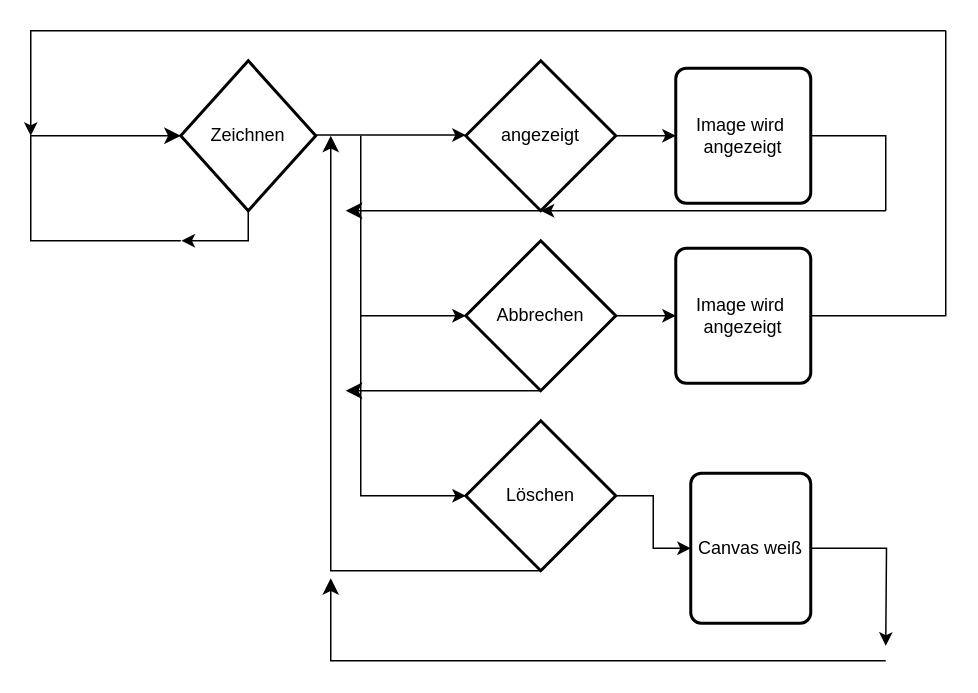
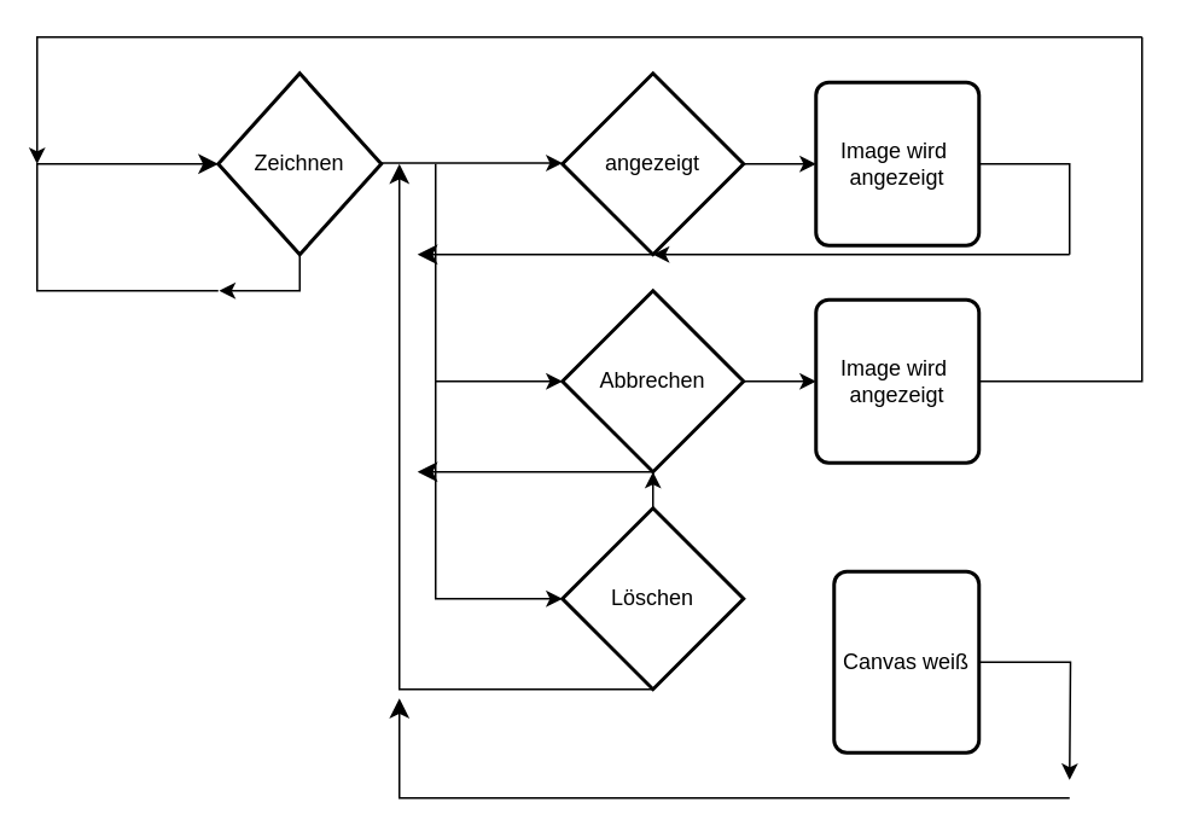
  <mxCell id="0" />
  <mxCell id="1" parent="0" />
  <mxCell id="2" style="edgeStyle=orthogonalEdgeStyle;rounded=0;orthogonalLoop=1;jettySize=auto;html=1;" edge="1" parent="1" source="3"><mxGeometry relative="1" as="geometry"><mxPoint x="120" y="160" as="targetPoint" /></mxGeometry></mxCell>
  <mxCell id="3" value="Zeichnen" style="strokeWidth=2;html=1;shape=mxgraph.flowchart.decision;whiteSpace=wrap;" vertex="1" parent="1"><mxGeometry x="120" y="40" width="90" height="100" as="geometry" /></mxCell>
  <mxCell id="4" value="" style="edgeStyle=none;orthogonalLoop=1;jettySize=auto;html=1;rounded=0;" edge="1" parent="1"><mxGeometry width="100" relative="1" as="geometry"><mxPoint x="210" y="89.5" as="sourcePoint" /><mxPoint x="310" y="89.5" as="targetPoint" /><Array as="points" /></mxGeometry></mxCell>
  <mxCell id="5" style="edgeStyle=orthogonalEdgeStyle;rounded=0;orthogonalLoop=1;jettySize=auto;html=1;entryX=0;entryY=0.5;entryDx=0;entryDy=0;" edge="1" parent="1" source="6" target="23"><mxGeometry relative="1" as="geometry" /></mxCell>
  <mxCell id="6" value="angezeigt" style="strokeWidth=2;html=1;shape=mxgraph.flowchart.decision;whiteSpace=wrap;" vertex="1" parent="1"><mxGeometry x="310" y="40" width="100" height="100" as="geometry" /></mxCell>
  <mxCell id="7" value="" style="edgeStyle=none;orthogonalLoop=1;jettySize=auto;html=1;rounded=0;entryX=0;entryY=0.5;entryDx=0;entryDy=0;entryPerimeter=0;" edge="1" parent="1" target="9"><mxGeometry width="100" relative="1" as="geometry"><mxPoint x="240" y="90" as="sourcePoint" /><mxPoint x="310" y="170" as="targetPoint" /><Array as="points"><mxPoint x="240" y="210" /></Array></mxGeometry></mxCell>
  <mxCell id="8" style="edgeStyle=orthogonalEdgeStyle;rounded=0;orthogonalLoop=1;jettySize=auto;html=1;entryX=0;entryY=0.5;entryDx=0;entryDy=0;" edge="1" parent="1" source="9" target="20"><mxGeometry relative="1" as="geometry" /></mxCell>
  <mxCell id="9" value="Abbrechen" style="strokeWidth=2;html=1;shape=mxgraph.flowchart.decision;whiteSpace=wrap;" vertex="1" parent="1"><mxGeometry x="310" y="160" width="100" height="100" as="geometry" /></mxCell>
  <mxCell id="10" value="" style="edgeStyle=none;orthogonalLoop=1;jettySize=auto;html=1;rounded=0;entryX=0;entryY=0.5;entryDx=0;entryDy=0;entryPerimeter=0;" edge="1" parent="1"><mxGeometry width="100" relative="1" as="geometry"><mxPoint x="240" y="210" as="sourcePoint" /><mxPoint x="310" y="330" as="targetPoint" /><Array as="points"><mxPoint x="240" y="330" /></Array></mxGeometry></mxCell>
- <mxCell id="11" value="" style="edgeStyle=orthogonalEdgeStyle;rounded=0;orthogonalLoop=1;jettySize=auto;html=1;" edge="1" parent="1" source="12" target="18"><mxGeometry relative="1" as="geometry" /></mxCell>
+ <mxCell id="11" value="" style="edgeStyle=orthogonalEdgeStyle;rounded=0;orthogonalLoop=1;jettySize=auto;html=1;" edge="1" parent="1" source="12" target="9"><mxGeometry relative="1" as="geometry" /></mxCell>
  <mxCell id="12" value="Löschen" style="strokeWidth=2;html=1;shape=mxgraph.flowchart.decision;whiteSpace=wrap;" vertex="1" parent="1"><mxGeometry x="310" y="280" width="100" height="100" as="geometry" /></mxCell>
  <mxCell id="13" value="" style="edgeStyle=segmentEdgeStyle;endArrow=classic;html=1;curved=0;rounded=0;endSize=8;startSize=8;entryX=0;entryY=0.5;entryDx=0;entryDy=0;entryPerimeter=0;" edge="1" parent="1" target="3"><mxGeometry width="50" height="50" relative="1" as="geometry"><mxPoint x="120" y="160" as="sourcePoint" /><mxPoint x="70" y="80" as="targetPoint" /><Array as="points"><mxPoint x="20" y="90" /></Array></mxGeometry></mxCell>
  <mxCell id="14" value="" style="edgeStyle=segmentEdgeStyle;endArrow=classic;html=1;curved=0;rounded=0;endSize=8;startSize=8;" edge="1" parent="1"><mxGeometry width="50" height="50" relative="1" as="geometry"><mxPoint x="360" y="260" as="sourcePoint" /><mxPoint x="230" y="260" as="targetPoint" /></mxGeometry></mxCell>
  <mxCell id="15" value="" style="edgeStyle=segmentEdgeStyle;endArrow=classic;html=1;curved=0;rounded=0;endSize=8;startSize=8;" edge="1" parent="1"><mxGeometry width="50" height="50" relative="1" as="geometry"><mxPoint x="360" y="380" as="sourcePoint" /><mxPoint x="220" y="90" as="targetPoint" /><Array as="points"><mxPoint x="220" y="380" /></Array></mxGeometry></mxCell>
  <mxCell id="16" value="" style="edgeStyle=segmentEdgeStyle;endArrow=classic;html=1;curved=0;rounded=0;endSize=8;startSize=8;exitX=0.5;exitY=1;exitDx=0;exitDy=0;exitPerimeter=0;" edge="1" parent="1" source="6"><mxGeometry width="50" height="50" relative="1" as="geometry"><mxPoint x="350" y="170" as="sourcePoint" /><mxPoint x="230" y="140" as="targetPoint" /></mxGeometry></mxCell>
  <mxCell id="17" style="edgeStyle=orthogonalEdgeStyle;rounded=0;orthogonalLoop=1;jettySize=auto;html=1;" edge="1" parent="1" source="18"><mxGeometry relative="1" as="geometry"><mxPoint x="590" y="430" as="targetPoint" /></mxGeometry></mxCell>
  <mxCell id="18" value="Canvas weiß" style="rounded=1;whiteSpace=wrap;html=1;absoluteArcSize=1;arcSize=14;strokeWidth=2;" vertex="1" parent="1"><mxGeometry x="460" y="315" width="80" height="100" as="geometry" /></mxCell>
  <mxCell id="19" value="" style="edgeStyle=segmentEdgeStyle;endArrow=classic;html=1;curved=0;rounded=0;endSize=8;startSize=8;" edge="1" parent="1"><mxGeometry width="50" height="50" relative="1" as="geometry"><mxPoint x="590" y="440" as="sourcePoint" /><mxPoint x="220" y="385" as="targetPoint" /></mxGeometry></mxCell>
  <mxCell id="20" value="Image wird&amp;nbsp;&lt;br&gt;angezeigt" style="rounded=1;whiteSpace=wrap;html=1;absoluteArcSize=1;arcSize=14;strokeWidth=2;" vertex="1" parent="1"><mxGeometry x="450" y="165" width="90" height="90" as="geometry" /></mxCell>
  <mxCell id="21" value="" style="endArrow=none;html=1;rounded=0;exitX=1;exitY=0.5;exitDx=0;exitDy=0;" edge="1" parent="1" source="20"><mxGeometry width="50" height="50" relative="1" as="geometry"><mxPoint x="350" y="170" as="sourcePoint" /><mxPoint x="630" y="20" as="targetPoint" /><Array as="points"><mxPoint x="630" y="210" /></Array></mxGeometry></mxCell>
  <mxCell id="22" value="" style="endArrow=classic;html=1;rounded=0;" edge="1" parent="1"><mxGeometry width="50" height="50" relative="1" as="geometry"><mxPoint x="630" y="20" as="sourcePoint" /><mxPoint x="20" y="90" as="targetPoint" /><Array as="points"><mxPoint x="20" y="20" /></Array></mxGeometry></mxCell>
  <mxCell id="23" value="Image wird&amp;nbsp;&lt;br&gt;angezeigt" style="rounded=1;whiteSpace=wrap;html=1;absoluteArcSize=1;arcSize=14;strokeWidth=2;" vertex="1" parent="1"><mxGeometry x="450" y="45" width="90" height="90" as="geometry" /></mxCell>
  <mxCell id="24" value="" style="endArrow=none;html=1;rounded=0;entryX=1;entryY=0.5;entryDx=0;entryDy=0;" edge="1" parent="1" target="23"><mxGeometry width="50" height="50" relative="1" as="geometry"><mxPoint x="590" y="140" as="sourcePoint" /><mxPoint x="400" y="120" as="targetPoint" /><Array as="points"><mxPoint x="590" y="90" /></Array></mxGeometry></mxCell>
  <mxCell id="25" value="" style="endArrow=classic;html=1;rounded=0;" edge="1" parent="1"><mxGeometry width="50" height="50" relative="1" as="geometry"><mxPoint x="590" y="140" as="sourcePoint" /><mxPoint x="360" y="140" as="targetPoint" /></mxGeometry></mxCell>
